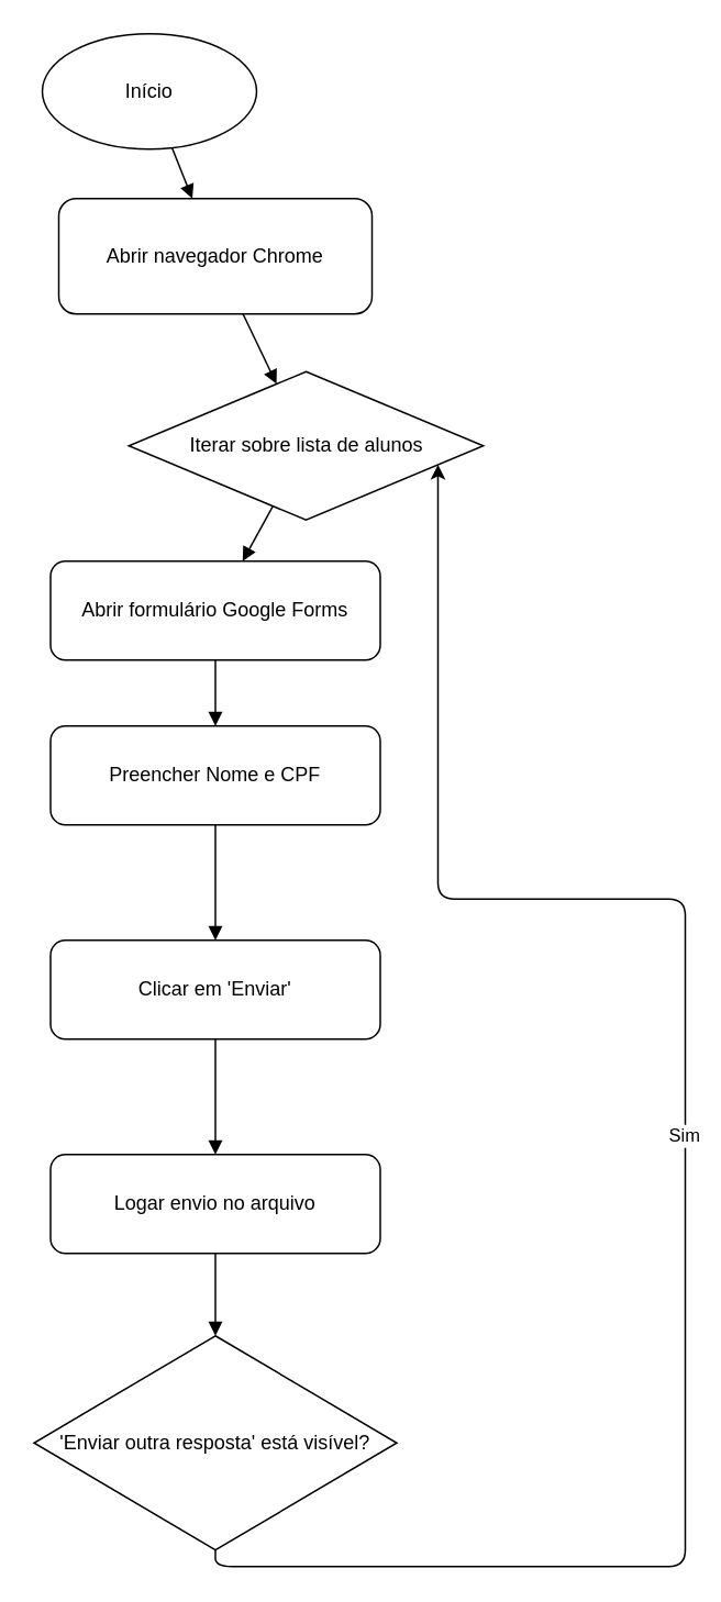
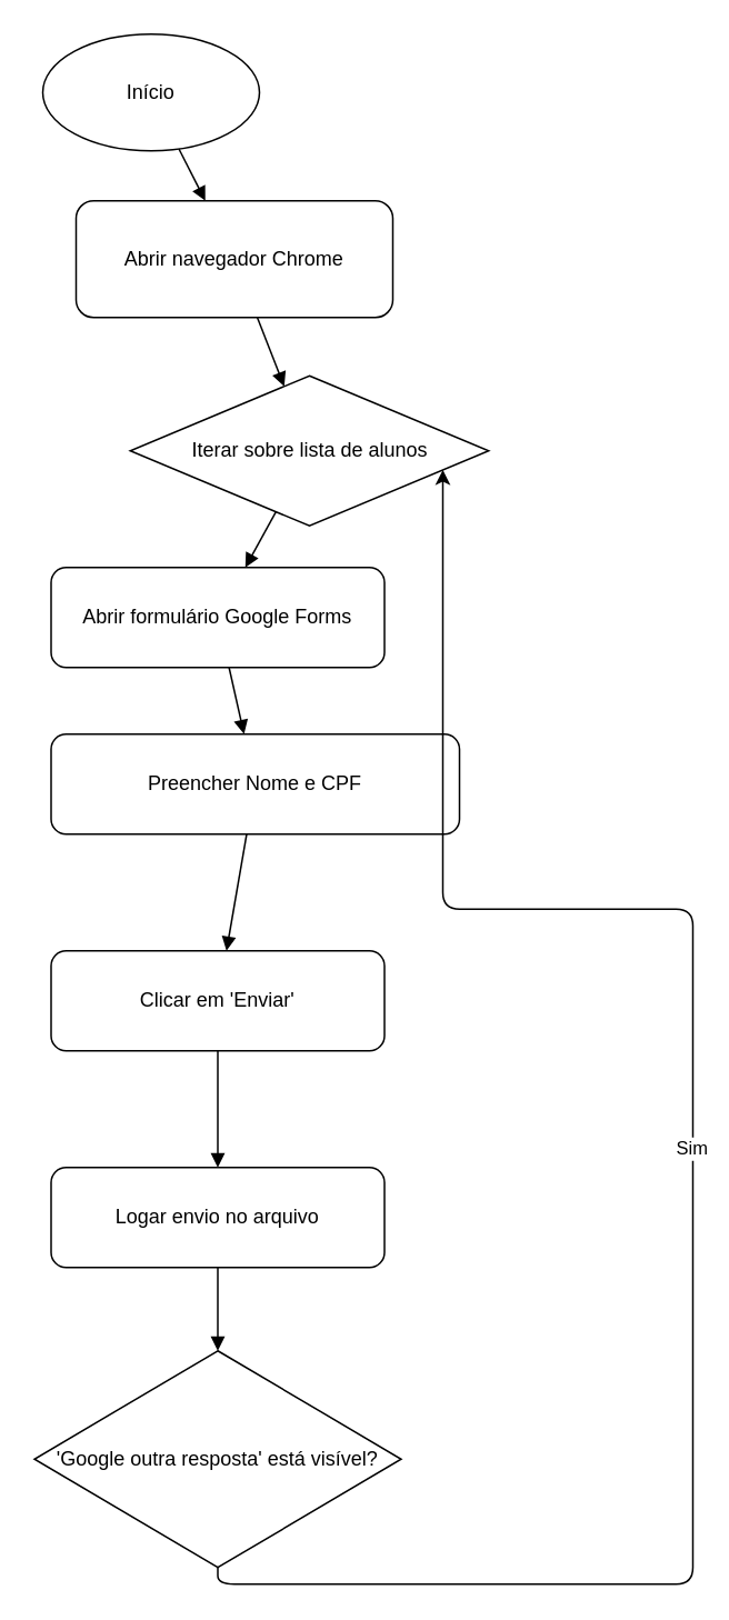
  <mxCell id="0" />
  <mxCell id="1" parent="0" />
  <mxCell id="2" value="Início" style="ellipse;whiteSpace=wrap;html=1;" vertex="1" parent="1"><mxGeometry x="25" y="20" width="130" height="70" as="geometry" /></mxCell>
- <mxCell id="3" value="Abrir navegador Chrome" style="rounded=1;whiteSpace=wrap;html=1;" vertex="1" parent="1"><mxGeometry x="35" y="120" width="190" height="70" as="geometry" /></mxCell>
+ <mxCell id="3" value="Abrir navegador Chrome" style="rounded=1;whiteSpace=wrap;html=1;" vertex="1" parent="1"><mxGeometry x="45" y="120" width="190" height="70" as="geometry" /></mxCell>
  <mxCell id="4" value="Iterar sobre lista de alunos" style="rhombus;whiteSpace=wrap;html=1;" vertex="1" parent="1"><mxGeometry x="77.5" y="225" width="215" height="90" as="geometry" /></mxCell>
  <mxCell id="5" value="Abrir formulário Google Forms" style="rounded=1;whiteSpace=wrap;html=1;" vertex="1" parent="1"><mxGeometry x="30" y="340" width="200" height="60" as="geometry" /></mxCell>
- <mxCell id="6" value="Preencher Nome e CPF" style="rounded=1;whiteSpace=wrap;html=1;" vertex="1" parent="1"><mxGeometry x="30" y="440" width="200" height="60" as="geometry" /></mxCell>
+ <mxCell id="6" value="Preencher Nome e CPF" style="rounded=1;whiteSpace=wrap;html=1;" vertex="1" parent="1"><mxGeometry x="30" y="440" width="245" height="60" as="geometry" /></mxCell>
  <mxCell id="7" value="Clicar em 'Enviar'" style="rounded=1;whiteSpace=wrap;html=1;" vertex="1" parent="1"><mxGeometry x="30" y="570" width="200" height="60" as="geometry" /></mxCell>
  <mxCell id="8" value="Logar envio no arquivo" style="rounded=1;whiteSpace=wrap;html=1;" vertex="1" parent="1"><mxGeometry x="30" y="700" width="200" height="60" as="geometry" /></mxCell>
- <mxCell id="9" value="'Enviar outra resposta' está visível?" style="rhombus;whiteSpace=wrap;html=1;" vertex="1" parent="1"><mxGeometry x="20" y="810" width="220" height="130" as="geometry" /></mxCell>
+ <mxCell id="9" value="'Google outra resposta' está visível?" style="rhombus;whiteSpace=wrap;html=1;" vertex="1" parent="1"><mxGeometry x="20" y="810" width="220" height="130" as="geometry" /></mxCell>
  <mxCell id="10" value="Sim" style="edgeStyle=orthogonalEdgeStyle;exitX=0.5;exitY=1;" edge="1" parent="1" source="9" target="4"><mxGeometry relative="1" as="geometry"><Array as="points"><mxPoint x="130" y="950" /><mxPoint x="415" y="950" /><mxPoint x="415" y="545" /><mxPoint x="265" y="545" /><mxPoint x="265" y="245" /></Array></mxGeometry></mxCell>
  <mxCell id="11" style="endArrow=block;" edge="1" parent="1" source="2" target="3"><mxGeometry relative="1" as="geometry" /></mxCell>
  <mxCell id="12" style="endArrow=block;" edge="1" parent="1" source="3" target="4"><mxGeometry relative="1" as="geometry" /></mxCell>
  <mxCell id="13" style="endArrow=block;" edge="1" parent="1" source="4" target="5"><mxGeometry relative="1" as="geometry" /></mxCell>
  <mxCell id="14" style="endArrow=block;" edge="1" parent="1" source="5" target="6"><mxGeometry relative="1" as="geometry" /></mxCell>
  <mxCell id="15" style="endArrow=block;" edge="1" parent="1" source="6" target="7"><mxGeometry relative="1" as="geometry" /></mxCell>
  <mxCell id="16" style="endArrow=block;" edge="1" parent="1" source="7" target="8"><mxGeometry relative="1" as="geometry" /></mxCell>
  <mxCell id="17" style="endArrow=block;" edge="1" parent="1" source="8" target="9"><mxGeometry relative="1" as="geometry" /></mxCell>
